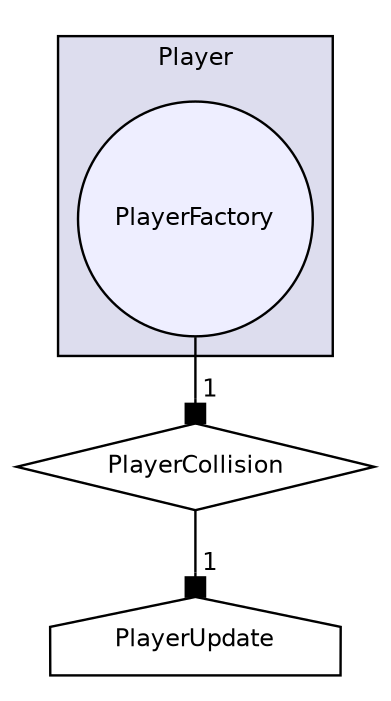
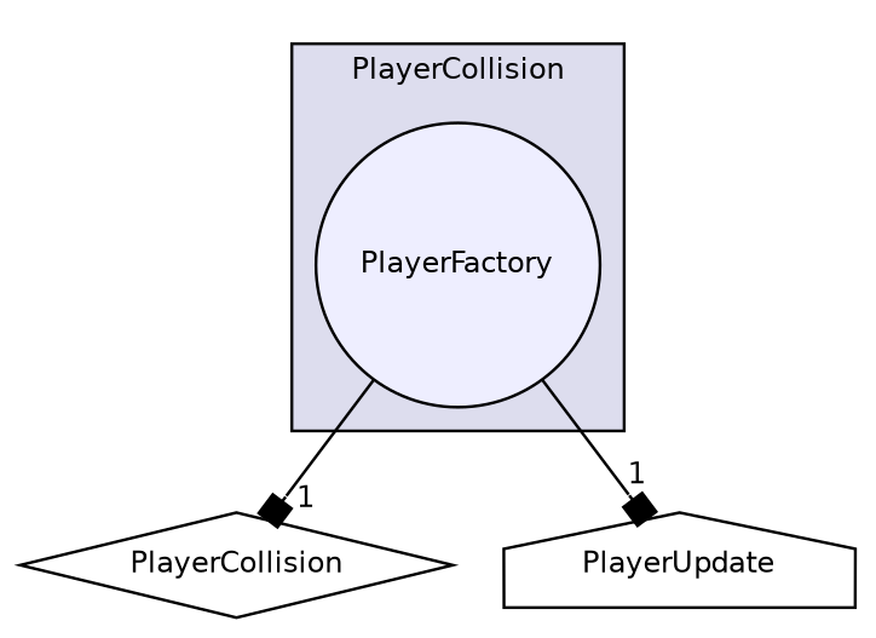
  digraph {
    compound=true
    node [fontname=Helvetica fontsize=10]
    edge [arrowhead=box headlabel=1 labeldistance=1.5 labelfontname=Helvetica labelfontsize=10]
    n1 [fillcolor="#eeeeff" label=PlayerFactory pencolor=black shape=circle style=filled]
    n2 [label=PlayerCollision shape=diamond]
    n3 [label=PlayerUpdate shape=house]
    subgraph cluster_1 {
      bgcolor="#ddddee"
      fontname=Helvetica
      fontsize=10
-     label=Player
+     label=PlayerCollision
      pencolor=black
      n1
    }
    n1 -> n2
-   n2 -> n3
+   n1 -> n3
  }
